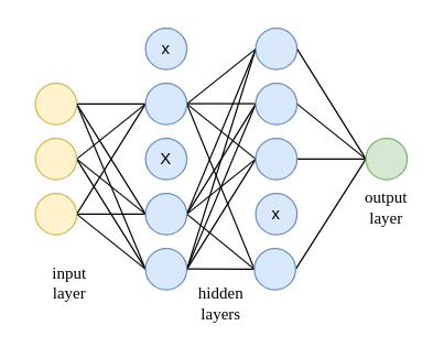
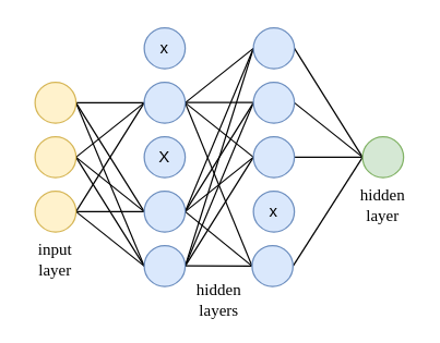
  <mxCell id="0" />
  <mxCell id="1" parent="0" />
  <mxCell id="2" value="X" style="ellipse;whiteSpace=wrap;html=1;aspect=fixed;fillColor=#dae8fc;strokeColor=#6c8ebf;" parent="1" vertex="1"><mxGeometry x="105" y="100" width="30" height="30" as="geometry" /></mxCell>
  <mxCell id="3" value="x" style="ellipse;whiteSpace=wrap;html=1;aspect=fixed;fillColor=#dae8fc;strokeColor=#6c8ebf;" parent="1" vertex="1"><mxGeometry x="105" y="20" width="30" height="30" as="geometry" /></mxCell>
  <mxCell id="4" value="" style="endArrow=none;html=1;strokeColor=#000000;exitX=1;exitY=0.5;exitDx=0;exitDy=0;entryX=0;entryY=0.5;entryDx=0;entryDy=0;" parent="1" source="32" target="37" edge="1"><mxGeometry width="50" height="50" relative="1" as="geometry"><mxPoint x="65" y="85" as="sourcePoint" /><mxPoint x="115" y="45" as="targetPoint" /></mxGeometry></mxCell>
  <mxCell id="5" value="" style="endArrow=none;html=1;strokeColor=#000000;exitX=1;exitY=0.5;exitDx=0;exitDy=0;entryX=0;entryY=0.5;entryDx=0;entryDy=0;" parent="1" source="32" target="36" edge="1"><mxGeometry width="50" height="50" relative="1" as="geometry"><mxPoint x="65" y="85" as="sourcePoint" /><mxPoint x="115" y="125" as="targetPoint" /></mxGeometry></mxCell>
  <mxCell id="6" value="" style="endArrow=none;html=1;strokeColor=#000000;exitX=1;exitY=0.5;exitDx=0;exitDy=0;entryX=0;entryY=0.5;entryDx=0;entryDy=0;" parent="1" source="32" target="35" edge="1"><mxGeometry width="50" height="50" relative="1" as="geometry"><mxPoint x="65" y="85" as="sourcePoint" /><mxPoint x="115" y="165" as="targetPoint" /></mxGeometry></mxCell>
  <mxCell id="7" value="" style="endArrow=none;html=1;strokeColor=#000000;exitX=1;exitY=0.5;exitDx=0;exitDy=0;entryX=0;entryY=0.5;entryDx=0;entryDy=0;" parent="1" source="33" target="36" edge="1"><mxGeometry width="50" height="50" relative="1" as="geometry"><mxPoint x="65" y="125" as="sourcePoint" /><mxPoint x="115" y="125" as="targetPoint" /></mxGeometry></mxCell>
  <mxCell id="8" value="" style="endArrow=none;html=1;strokeColor=#000000;exitX=1;exitY=0.5;exitDx=0;exitDy=0;entryX=0;entryY=0.5;entryDx=0;entryDy=0;" parent="1" source="34" target="37" edge="1"><mxGeometry width="50" height="50" relative="1" as="geometry"><mxPoint x="65" y="165" as="sourcePoint" /><mxPoint x="115" y="45" as="targetPoint" /></mxGeometry></mxCell>
  <mxCell id="9" value="" style="endArrow=none;html=1;strokeColor=#000000;exitX=1;exitY=0.5;exitDx=0;exitDy=0;entryX=0;entryY=0.5;entryDx=0;entryDy=0;" parent="1" source="34" target="36" edge="1"><mxGeometry width="50" height="50" relative="1" as="geometry"><mxPoint x="65" y="165" as="sourcePoint" /><mxPoint x="115" y="125" as="targetPoint" /></mxGeometry></mxCell>
  <mxCell id="10" value="" style="endArrow=none;html=1;strokeColor=#000000;exitX=1;exitY=0.5;exitDx=0;exitDy=0;entryX=0;entryY=0.5;entryDx=0;entryDy=0;" parent="1" source="34" target="35" edge="1"><mxGeometry width="50" height="50" relative="1" as="geometry"><mxPoint x="65" y="165" as="sourcePoint" /><mxPoint x="115" y="165" as="targetPoint" /></mxGeometry></mxCell>
  <mxCell id="11" value="" style="endArrow=none;html=1;strokeColor=#000000;exitX=1;exitY=0.5;exitDx=0;exitDy=0;entryX=0;entryY=0.5;entryDx=0;entryDy=0;" parent="1" source="38" target="43" edge="1"><mxGeometry width="50" height="50" relative="1" as="geometry"><mxPoint x="65" y="245" as="sourcePoint" /><mxPoint x="115" y="285" as="targetPoint" /></mxGeometry></mxCell>
  <mxCell id="12" value="" style="endArrow=none;html=1;strokeColor=#000000;exitX=1;exitY=0.5;exitDx=0;exitDy=0;entryX=0;entryY=0.5;entryDx=0;entryDy=0;" parent="1" source="39" target="43" edge="1"><mxGeometry width="50" height="50" relative="1" as="geometry"><mxPoint x="225" y="45" as="sourcePoint" /><mxPoint x="275" y="165" as="targetPoint" /></mxGeometry></mxCell>
  <mxCell id="13" value="" style="endArrow=none;html=1;strokeColor=#000000;exitX=1;exitY=0.5;exitDx=0;exitDy=0;entryX=0;entryY=0.5;entryDx=0;entryDy=0;" parent="1" source="42" target="43" edge="1"><mxGeometry width="50" height="50" relative="1" as="geometry"><mxPoint x="225" y="165" as="sourcePoint" /><mxPoint x="275" y="165" as="targetPoint" /></mxGeometry></mxCell>
  <mxCell id="14" value="" style="endArrow=none;html=1;strokeColor=#000000;exitX=1;exitY=0.5;exitDx=0;exitDy=0;entryX=0;entryY=0.5;entryDx=0;entryDy=0;" parent="1" edge="1"><mxGeometry width="50" height="50" relative="1" as="geometry"><mxPoint x="135" y="74.76" as="sourcePoint" /><mxPoint x="185" y="74.76" as="targetPoint" /></mxGeometry></mxCell>
  <mxCell id="15" value="" style="endArrow=none;html=1;strokeColor=#000000;exitX=1;exitY=0.5;exitDx=0;exitDy=0;entryX=0;entryY=0.5;entryDx=0;entryDy=0;" parent="1" edge="1" target="42"><mxGeometry width="50" height="50" relative="1" as="geometry"><mxPoint x="135" y="194.76" as="sourcePoint" /><mxPoint x="185" y="194.76" as="targetPoint" /></mxGeometry></mxCell>
  <mxCell id="16" value="" style="endArrow=none;html=1;strokeColor=#000000;exitX=1;exitY=0.5;exitDx=0;exitDy=0;entryX=0;entryY=0.5;entryDx=0;entryDy=0;" parent="1" source="36" target="40" edge="1"><mxGeometry width="50" height="50" relative="1" as="geometry"><mxPoint x="145" y="205" as="sourcePoint" /><mxPoint x="195" y="165" as="targetPoint" /></mxGeometry></mxCell>
  <mxCell id="17" value="" style="endArrow=none;html=1;strokeColor=#000000;exitX=1;exitY=0.5;exitDx=0;exitDy=0;entryX=0;entryY=0.5;entryDx=0;entryDy=0;" parent="1" source="37" target="38" edge="1"><mxGeometry width="50" height="50" relative="1" as="geometry"><mxPoint x="145" y="125" as="sourcePoint" /><mxPoint x="195" y="85" as="targetPoint" /></mxGeometry></mxCell>
  <mxCell id="18" value="" style="endArrow=none;html=1;strokeColor=#000000;exitX=1;exitY=0.5;exitDx=0;exitDy=0;entryX=0;entryY=0.5;entryDx=0;entryDy=0;" parent="1" source="37" target="40" edge="1"><mxGeometry width="50" height="50" relative="1" as="geometry"><mxPoint x="145" y="45" as="sourcePoint" /><mxPoint x="195" y="85" as="targetPoint" /></mxGeometry></mxCell>
  <mxCell id="19" value="" style="endArrow=none;html=1;strokeColor=#000000;exitX=1;exitY=0.5;exitDx=0;exitDy=0;entryX=0;entryY=0.5;entryDx=0;entryDy=0;" parent="1" source="36" target="42" edge="1"><mxGeometry width="50" height="50" relative="1" as="geometry"><mxPoint x="145" y="125" as="sourcePoint" /><mxPoint x="195" y="165" as="targetPoint" /></mxGeometry></mxCell>
  <mxCell id="20" value="" style="endArrow=none;html=1;strokeColor=#000000;exitX=1;exitY=0.5;exitDx=0;exitDy=0;entryX=0;entryY=0.5;entryDx=0;entryDy=0;" parent="1" source="36" target="39" edge="1"><mxGeometry width="50" height="50" relative="1" as="geometry"><mxPoint x="145" y="165" as="sourcePoint" /><mxPoint x="195" y="45" as="targetPoint" /></mxGeometry></mxCell>
  <mxCell id="21" value="" style="endArrow=none;html=1;strokeColor=#000000;exitX=1;exitY=0.5;exitDx=0;exitDy=0;entryX=0;entryY=0.5;entryDx=0;entryDy=0;" parent="1" source="35" target="38" edge="1"><mxGeometry width="50" height="50" relative="1" as="geometry"><mxPoint x="145" y="205" as="sourcePoint" /><mxPoint x="195" y="85" as="targetPoint" /></mxGeometry></mxCell>
- <mxCell id="22" value="&lt;div&gt;input&lt;/div&gt;&lt;div&gt;layer&lt;br&gt;&lt;/div&gt;" style="text;html=1;strokeColor=none;fillColor=none;align=center;verticalAlign=middle;whiteSpace=wrap;rounded=0;fontFamily=lmodern;" parent="1" vertex="1"><mxGeometry x="30" y="195" width="40" height="20" as="geometry" /></mxCell>
+ <mxCell id="22" value="&lt;div&gt;input&lt;/div&gt;&lt;div&gt;layer&lt;br&gt;&lt;/div&gt;" style="text;html=1;strokeColor=none;fillColor=none;align=center;verticalAlign=middle;whiteSpace=wrap;rounded=0;fontFamily=lmodern;" parent="1" vertex="1"><mxGeometry x="20" y="180" width="40" height="20" as="geometry" /></mxCell>
  <mxCell id="23" value="&lt;div&gt;hidden&lt;br&gt;&lt;/div&gt;&lt;div&gt;layers&lt;br&gt;&lt;/div&gt;" style="text;html=1;strokeColor=none;fillColor=none;align=center;verticalAlign=middle;whiteSpace=wrap;rounded=0;fontFamily=lmodern;" parent="1" vertex="1"><mxGeometry x="140" y="210" width="40" height="20" as="geometry" /></mxCell>
- <mxCell id="24" value="&lt;div&gt;output&lt;/div&gt;&lt;div&gt;layer&lt;br&gt;&lt;/div&gt;" style="text;html=1;strokeColor=none;fillColor=none;align=center;verticalAlign=middle;whiteSpace=wrap;rounded=0;fontFamily=lmodern;" parent="1" vertex="1"><mxGeometry x="260" y="140" width="40" height="20" as="geometry" /></mxCell>
+ <mxCell id="24" value="&lt;div&gt;hidden&lt;/div&gt;&lt;div&gt;layer&lt;br&gt;&lt;/div&gt;" style="text;html=1;strokeColor=none;fillColor=none;align=center;verticalAlign=middle;whiteSpace=wrap;rounded=0;fontFamily=lmodern;" parent="1" vertex="1"><mxGeometry x="260" y="140" width="40" height="20" as="geometry" /></mxCell>
  <mxCell id="25" value="" style="endArrow=none;html=1;strokeColor=#000000;exitX=1;exitY=0.5;exitDx=0;exitDy=0;entryX=0;entryY=0.5;entryDx=0;entryDy=0;" edge="1" parent="1" source="35" target="40"><mxGeometry width="50" height="50" relative="1" as="geometry"><mxPoint x="145" y="205" as="sourcePoint" /><mxPoint x="195" y="45" as="targetPoint" /></mxGeometry></mxCell>
  <mxCell id="26" value="" style="endArrow=none;html=1;strokeColor=#000000;exitX=1;exitY=0.5;exitDx=0;exitDy=0;entryX=0;entryY=0.5;entryDx=0;entryDy=0;" edge="1" parent="1" source="35" target="39"><mxGeometry width="50" height="50" relative="1" as="geometry"><mxPoint x="145" y="205" as="sourcePoint" /><mxPoint x="195" y="125" as="targetPoint" /></mxGeometry></mxCell>
  <mxCell id="27" value="" style="endArrow=none;html=1;strokeColor=#000000;exitX=1;exitY=0.5;exitDx=0;exitDy=0;entryX=0;entryY=0.5;entryDx=0;entryDy=0;" edge="1" parent="1" source="36" target="38"><mxGeometry width="50" height="50" relative="1" as="geometry"><mxPoint x="145" y="205" as="sourcePoint" /><mxPoint x="195" y="85" as="targetPoint" /></mxGeometry></mxCell>
  <mxCell id="28" value="" style="endArrow=none;html=1;strokeColor=#000000;exitX=1;exitY=0.5;exitDx=0;exitDy=0;entryX=0;entryY=0.5;entryDx=0;entryDy=0;" edge="1" parent="1" source="37" target="42"><mxGeometry width="50" height="50" relative="1" as="geometry"><mxPoint x="145" y="165" as="sourcePoint" /><mxPoint x="195" y="45" as="targetPoint" /></mxGeometry></mxCell>
  <mxCell id="29" value="" style="endArrow=none;html=1;strokeColor=#000000;exitX=1;exitY=0.5;exitDx=0;exitDy=0;entryX=0;entryY=0.5;entryDx=0;entryDy=0;" edge="1" parent="1" source="40" target="43"><mxGeometry width="50" height="50" relative="1" as="geometry"><mxPoint x="145" y="85" as="sourcePoint" /><mxPoint x="194" y="205" as="targetPoint" /></mxGeometry></mxCell>
  <mxCell id="30" value="" style="endArrow=none;html=1;strokeColor=#000000;exitX=1;exitY=0.5;exitDx=0;exitDy=0;entryX=0;entryY=0.5;entryDx=0;entryDy=0;" edge="1" parent="1" source="33" target="37"><mxGeometry width="50" height="50" relative="1" as="geometry"><mxPoint x="225" y="125" as="sourcePoint" /><mxPoint x="275" y="125" as="targetPoint" /></mxGeometry></mxCell>
  <mxCell id="31" value="" style="endArrow=none;html=1;strokeColor=#000000;exitX=1;exitY=0.5;exitDx=0;exitDy=0;entryX=0;entryY=0.5;entryDx=0;entryDy=0;" edge="1" parent="1" source="33" target="35"><mxGeometry width="50" height="50" relative="1" as="geometry"><mxPoint x="65" y="125" as="sourcePoint" /><mxPoint x="115" y="85" as="targetPoint" /></mxGeometry></mxCell>
  <mxCell id="32" value="" style="ellipse;whiteSpace=wrap;html=1;aspect=fixed;fillColor=#fff2cc;strokeColor=#d6b656;" parent="1" vertex="1"><mxGeometry x="25" y="60" width="30" height="30" as="geometry" /></mxCell>
  <mxCell id="33" value="" style="ellipse;whiteSpace=wrap;html=1;aspect=fixed;fillColor=#fff2cc;strokeColor=#d6b656;" parent="1" vertex="1"><mxGeometry x="25" y="100" width="30" height="30" as="geometry" /></mxCell>
  <mxCell id="34" value="" style="ellipse;whiteSpace=wrap;html=1;aspect=fixed;fillColor=#fff2cc;strokeColor=#d6b656;" parent="1" vertex="1"><mxGeometry x="25" y="140" width="30" height="30" as="geometry" /></mxCell>
  <mxCell id="35" value="" style="ellipse;whiteSpace=wrap;html=1;aspect=fixed;fillColor=#dae8fc;strokeColor=#6c8ebf;" parent="1" vertex="1"><mxGeometry x="105" y="180" width="30" height="30" as="geometry" /></mxCell>
  <mxCell id="36" value="" style="ellipse;whiteSpace=wrap;html=1;aspect=fixed;fillColor=#dae8fc;strokeColor=#6c8ebf;" parent="1" vertex="1"><mxGeometry x="105" y="140" width="30" height="30" as="geometry" /></mxCell>
  <mxCell id="37" value="" style="ellipse;whiteSpace=wrap;html=1;aspect=fixed;fillColor=#dae8fc;strokeColor=#6c8ebf;" parent="1" vertex="1"><mxGeometry x="105" y="60" width="30" height="30" as="geometry" /></mxCell>
  <mxCell id="38" value="" style="ellipse;whiteSpace=wrap;html=1;aspect=fixed;fillColor=#dae8fc;strokeColor=#6c8ebf;" parent="1" vertex="1"><mxGeometry x="185" y="20" width="30" height="30" as="geometry" /></mxCell>
  <mxCell id="39" value="" style="ellipse;whiteSpace=wrap;html=1;aspect=fixed;fillColor=#dae8fc;strokeColor=#6c8ebf;" parent="1" vertex="1"><mxGeometry x="185" y="60" width="30" height="30" as="geometry" /></mxCell>
  <mxCell id="40" value="" style="ellipse;whiteSpace=wrap;html=1;aspect=fixed;fillColor=#dae8fc;strokeColor=#6c8ebf;" parent="1" vertex="1"><mxGeometry x="185" y="100" width="30" height="30" as="geometry" /></mxCell>
  <mxCell id="41" value="x" style="ellipse;whiteSpace=wrap;html=1;aspect=fixed;fillColor=#dae8fc;strokeColor=#6c8ebf;" parent="1" vertex="1"><mxGeometry x="185" y="140" width="30" height="30" as="geometry" /></mxCell>
  <mxCell id="42" value="" style="ellipse;whiteSpace=wrap;html=1;aspect=fixed;fillColor=#dae8fc;strokeColor=#6c8ebf;" parent="1" vertex="1"><mxGeometry x="184" y="180" width="30" height="30" as="geometry" /></mxCell>
  <mxCell id="43" value="" style="ellipse;whiteSpace=wrap;html=1;aspect=fixed;fillColor=#d5e8d4;strokeColor=#82b366;" parent="1" vertex="1"><mxGeometry x="265" y="100" width="30" height="30" as="geometry" /></mxCell>
